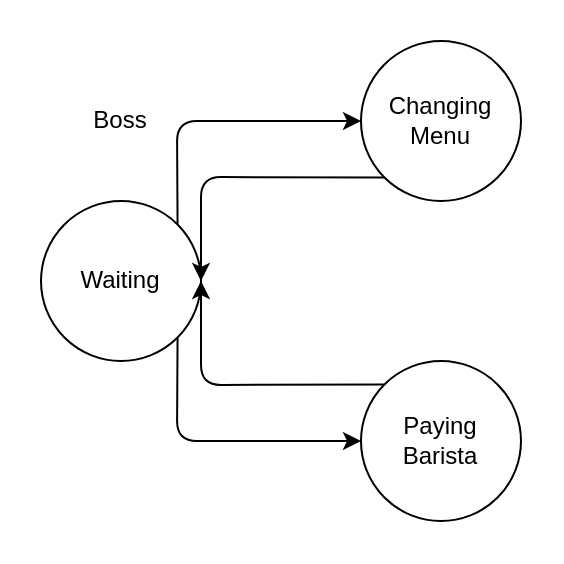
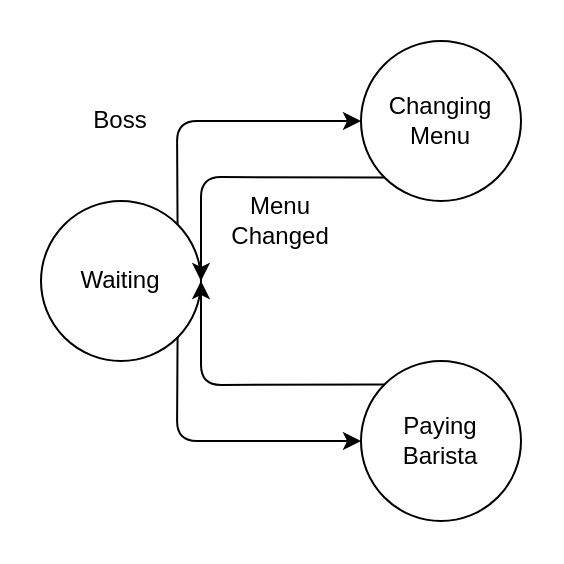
  <mxCell id="0" />
  <mxCell id="1" parent="0" />
  <mxCell id="2" value="Waiting" parent="1" style="ellipse;whiteSpace=wrap;html=1;aspect=fixed;" vertex="1"><mxGeometry as="geometry" x="20" y="100" width="80" height="80" /></mxCell>
  <mxCell id="3" value="Boss" parent="1" style="text;html=1;strokeColor=none;fillColor=none;align=center;verticalAlign=middle;whiteSpace=wrap;rounded=0;" vertex="1"><mxGeometry x="40" y="50" as="geometry" width="40" height="20" /></mxCell>
  <mxCell id="4" value="" parent="1" style="ellipse;whiteSpace=wrap;html=1;aspect=fixed;" vertex="1"><mxGeometry as="geometry" x="180" y="180" width="80" height="80" /></mxCell>
  <mxCell id="5" value="" parent="1" style="ellipse;whiteSpace=wrap;html=1;aspect=fixed;" vertex="1"><mxGeometry as="geometry" x="180" y="20" width="80" height="80" /></mxCell>
  <mxCell id="6" value="Paying Barista" parent="1" style="text;html=1;strokeColor=none;fillColor=none;align=center;verticalAlign=middle;whiteSpace=wrap;rounded=0;" vertex="1"><mxGeometry as="geometry" x="200" y="210" width="40" height="20" /></mxCell>
  <mxCell id="7" value="Changing Menu" parent="1" style="text;html=1;strokeColor=none;fillColor=none;align=center;verticalAlign=middle;whiteSpace=wrap;rounded=0;" vertex="1"><mxGeometry as="geometry" x="200" y="50" width="40" height="20" /></mxCell>
  <mxCell id="8" value="" parent="1" style="endArrow=classic;html=1;exitX=1;exitY=1;exitDx=0;exitDy=0;entryX=0;entryY=0.5;entryDx=0;entryDy=0;" edge="1" source="2" target="4"><mxGeometry as="geometry" width="50" height="50" relative="1"><mxPoint as="sourcePoint" x="370" y="190" /><mxPoint as="targetPoint" x="420" y="140" /><Array as="points"><mxPoint x="88" y="220" /></Array></mxGeometry></mxCell>
  <mxCell id="9" value="" parent="1" style="endArrow=classic;html=1;exitX=1;exitY=0;exitDx=0;exitDy=0;entryX=0;entryY=0.5;entryDx=0;entryDy=0;" edge="1" source="2" target="5"><mxGeometry as="geometry" width="50" height="50" relative="1"><mxPoint as="sourcePoint" x="120" y="50" /><mxPoint as="targetPoint" x="170" y="0" /><Array as="points"><mxPoint x="88" y="60" /></Array></mxGeometry></mxCell>
  <mxCell id="10" value="" parent="1" style="endArrow=classic;html=1;exitX=0;exitY=0;exitDx=0;exitDy=0;entryX=1;entryY=0.5;entryDx=0;entryDy=0;" edge="1" source="4" target="2"><mxGeometry as="geometry" width="50" height="50" relative="1"><mxPoint as="sourcePoint" x="150" y="320" /><mxPoint as="targetPoint" x="200" y="270" /><Array as="points"><mxPoint x="100" y="192" /></Array></mxGeometry></mxCell>
  <mxCell id="11" value="" parent="1" style="endArrow=classic;html=1;exitX=0;exitY=1;exitDx=0;exitDy=0;entryX=1;entryY=0.5;entryDx=0;entryDy=0;" edge="1" source="5" target="2"><mxGeometry as="geometry" width="50" height="50" relative="1"><mxPoint as="sourcePoint" x="130" y="150" /><mxPoint as="targetPoint" x="180" y="100" /><Array as="points"><mxPoint x="100" y="88" /></Array></mxGeometry></mxCell>
+ <mxCell id="12" value="Menu Changed" parent="1" style="text;html=1;strokeColor=none;fillColor=none;align=center;verticalAlign=middle;whiteSpace=wrap;rounded=0;" vertex="1"><mxGeometry as="geometry" x="120" y="100" width="40" height="20" /></mxCell>
